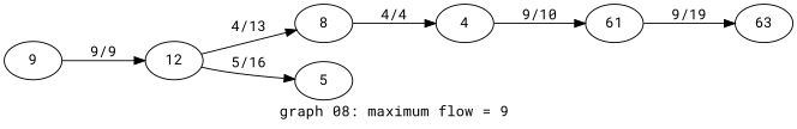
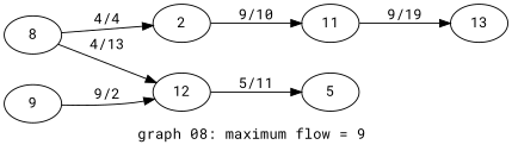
  digraph {
    fontname="Roboto Mono"
    label="graph 08: maximum flow = 9 "
    rankdir=LR
    node [fontname="Roboto Mono"]
    edge [fontname="Roboto Mono"]
-   4
-   11 [label=61]
-   13 [label=63]
+   4 [label=2]
+   11
+   13
    8
    12
    5
    n7 [label=9]
    4 -> 11 [label=" 9/10 "]
    11 -> 13 [label=" 9/19 "]
    8 -> 4 [label=" 4/4 "]
-   12 -> 8 [label=" 4/13 "]
-   12 -> 5 [label=" 5/16 "]
-   n7 -> 12 [label=" 9/9 "]
+   8 -> 12 [label=" 4/13 "]
+   12 -> 5 [label=" 5/11 "]
+   n7 -> 12 [label=" 9/2 "]
  }
